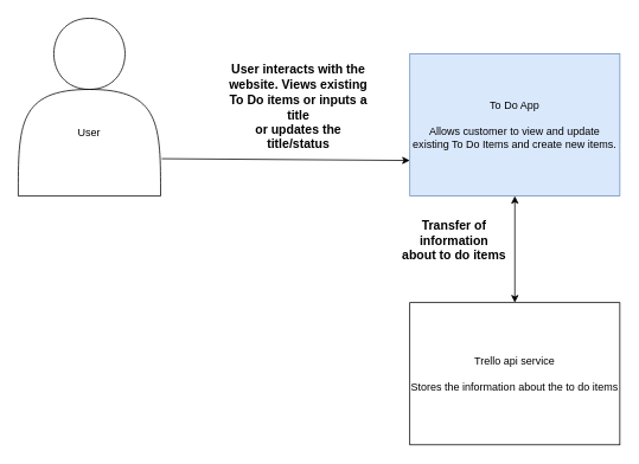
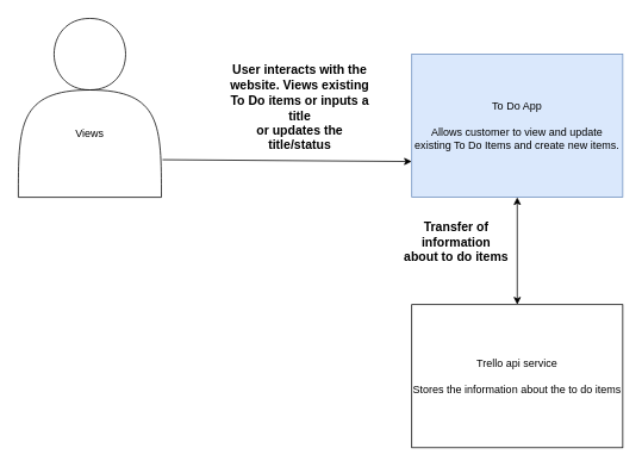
  <mxCell id="0" />
  <mxCell id="1" parent="0" />
- <mxCell id="2" value="&lt;br&gt;&lt;br&gt;&lt;br&gt;&lt;br&gt;User&lt;br&gt;" style="shape=actor;whiteSpace=wrap;html=1;" parent="1" vertex="1"><mxGeometry x="20" y="20" width="160" height="200" as="geometry" /></mxCell>
+ <mxCell id="2" value="&lt;br&gt;&lt;br&gt;&lt;br&gt;&lt;br&gt;Views&lt;br&gt;" style="shape=actor;whiteSpace=wrap;html=1;" parent="1" vertex="1"><mxGeometry x="20" y="20" width="160" height="200" as="geometry" /></mxCell>
  <mxCell id="3" value="To Do App&lt;br&gt;&lt;br&gt;Allows customer to view and update existing To Do Items and create new items." style="rounded=0;whiteSpace=wrap;html=1;fillColor=#dae8fc;strokeColor=#6c8ebf;" parent="1" vertex="1"><mxGeometry x="460" y="60" width="236" height="160" as="geometry" /></mxCell>
  <mxCell id="4" value="" style="endArrow=classic;html=1;rounded=0;exitX=1.008;exitY=0.79;exitDx=0;exitDy=0;entryX=0;entryY=0.75;entryDx=0;entryDy=0;exitPerimeter=0;" parent="1" source="2" target="3" edge="1"><mxGeometry width="50" height="50" relative="1" as="geometry"><mxPoint x="370" y="130" as="sourcePoint" /><mxPoint x="420" y="80" as="targetPoint" /></mxGeometry></mxCell>
  <mxCell id="5" value="User interacts with the website. Views existing To Do items or inputs a title&lt;br style=&quot;font-size: 14px;&quot;&gt;or updates the title/status" style="text;html=1;strokeColor=none;fillColor=none;align=center;verticalAlign=middle;whiteSpace=wrap;rounded=0;fontStyle=1;fontSize=14;" parent="1" vertex="1"><mxGeometry x="250" y="70" width="170" height="100" as="geometry" /></mxCell>
  <mxCell id="6" value="Trello api service&lt;br&gt;&lt;br&gt;Stores the information about the to do items" style="rounded=0;whiteSpace=wrap;html=1;" parent="1" vertex="1"><mxGeometry x="460" y="340" width="236" height="160" as="geometry" /></mxCell>
  <mxCell id="7" value="" style="endArrow=classic;startArrow=classic;html=1;rounded=0;entryX=0.5;entryY=1;entryDx=0;entryDy=0;exitX=0.5;exitY=0;exitDx=0;exitDy=0;" parent="1" source="6" target="3" edge="1"><mxGeometry width="50" height="50" relative="1" as="geometry"><mxPoint x="370" y="320" as="sourcePoint" /><mxPoint x="420" y="270" as="targetPoint" /></mxGeometry></mxCell>
  <mxCell id="8" value="Transfer of information about to do items" style="text;html=1;strokeColor=none;fillColor=none;align=center;verticalAlign=middle;whiteSpace=wrap;rounded=0;fontStyle=1;fontSize=14;" parent="1" vertex="1"><mxGeometry x="450" y="230" width="120" height="80" as="geometry" /></mxCell>
